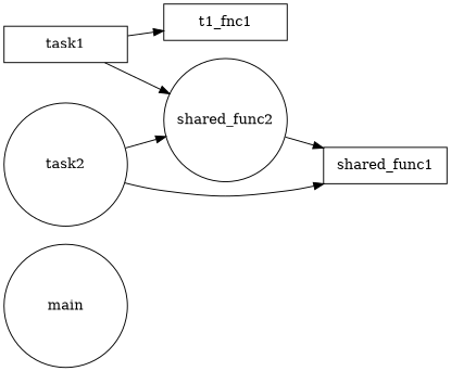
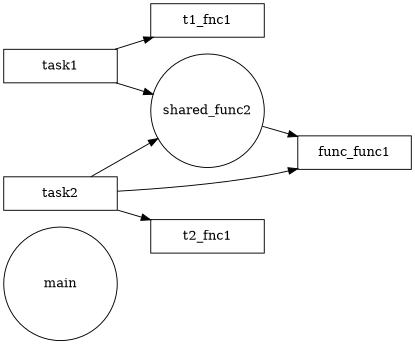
  digraph {
    rankdir=LR
    node [shape=box]
    main [shape=circle width=1.7]
    task1 [width=1.7]
    t1_fnc1 [width=1.7]
    shared_func2 [shape=circle width=1.7]
-   shared_func1 [width=1.7]
-   task2 [shape=circle width=1.7]
+   shared_func1 [width=1.7 label=func_func1]
+   task2 [width=1.7]
+   t2_fnc1 [width=1.7]
    task1 -> t1_fnc1
    task1 -> shared_func2
    shared_func2 -> shared_func1
    task2 -> shared_func2
    task2 -> shared_func1
+   task2 -> t2_fnc1
  }
